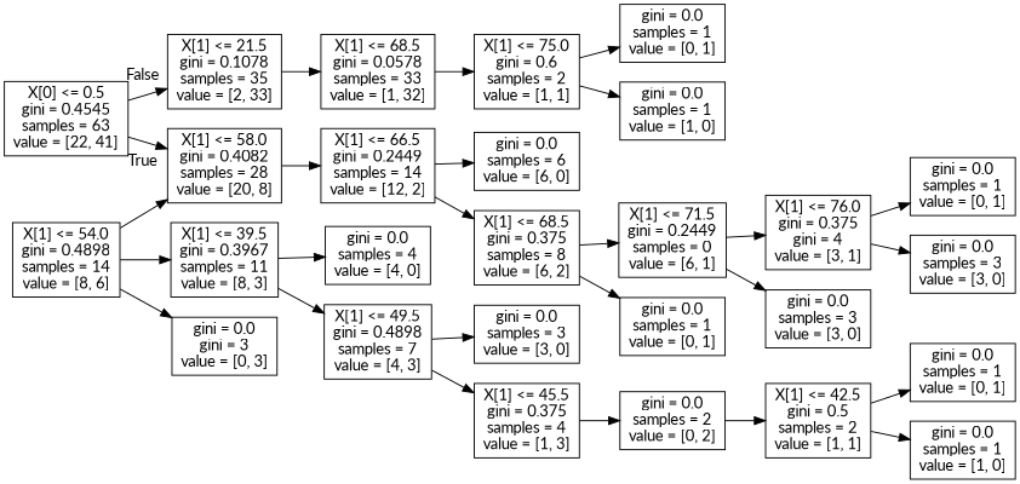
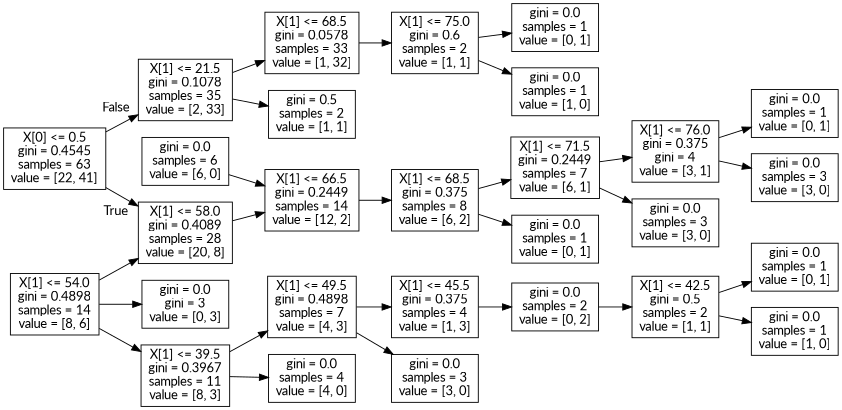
  digraph {
    fontname=Lato
    rankdir=LR
    node [fontname=Lato shape=box]
    edge [fontname=Lato]
    n1 [label="X[0] <= 0.5\ngini = 0.4545\nsamples = 63\nvalue = [22, 41]"]
-   n2 [label="X[1] <= 58.0\ngini = 0.4082\nsamples = 28\nvalue = [20, 8]"]
+   n2 [label="X[1] <= 58.0\ngini = 0.4089\nsamples = 28\nvalue = [20, 8]"]
    n3 [label="X[1] <= 21.5\ngini = 0.1078\nsamples = 35\nvalue = [2, 33]"]
    n4 [label="X[1] <= 66.5\ngini = 0.2449\nsamples = 14\nvalue = [12, 2]"]
+   n5 [label="gini = 0.5\nsamples = 2\nvalue = [1, 1]"]
    n6 [label="X[1] <= 68.5\ngini = 0.0578\nsamples = 33\nvalue = [1, 32]"]
    n7 [label="X[1] <= 54.0\ngini = 0.4898\nsamples = 14\nvalue = [8, 6]"]
    n8 [label="X[1] <= 39.5\ngini = 0.3967\nsamples = 11\nvalue = [8, 3]"]
    n9 [label="gini = 0.0\ngini = 3\nvalue = [0, 3]"]
    n10 [label="gini = 0.0\nsamples = 6\nvalue = [6, 0]"]
    n11 [label="X[1] <= 68.5\ngini = 0.375\nsamples = 8\nvalue = [6, 2]"]
    n12 [label="gini = 0.0\nsamples = 4\nvalue = [4, 0]"]
    n13 [label="X[1] <= 49.5\ngini = 0.4898\nsamples = 7\nvalue = [4, 3]"]
    n14 [label="X[1] <= 45.5\ngini = 0.375\nsamples = 4\nvalue = [1, 3]"]
    n15 [label="gini = 0.0\nsamples = 3\nvalue = [3, 0]"]
    n16 [label="gini = 0.0\nsamples = 2\nvalue = [0, 2]"]
    n17 [label="X[1] <= 42.5\ngini = 0.5\nsamples = 2\nvalue = [1, 1]"]
    n18 [label="gini = 0.0\nsamples = 1\nvalue = [0, 1]"]
    n19 [label="gini = 0.0\nsamples = 1\nvalue = [1, 0]"]
    n20 [label="gini = 0.0\nsamples = 1\nvalue = [0, 1]"]
-   n21 [label="X[1] <= 71.5\ngini = 0.2449\nsamples = 0\nvalue = [6, 1]"]
+   n21 [label="X[1] <= 71.5\ngini = 0.2449\nsamples = 7\nvalue = [6, 1]"]
    n22 [label="gini = 0.0\nsamples = 3\nvalue = [3, 0]"]
    n23 [label="X[1] <= 76.0\ngini = 0.375\ngini = 4\nvalue = [3, 1]"]
    n24 [label="gini = 0.0\nsamples = 1\nvalue = [0, 1]"]
    n25 [label="gini = 0.0\nsamples = 3\nvalue = [3, 0]"]
    n26 [label="X[1] <= 75.0\ngini = 0.6\nsamples = 2\nvalue = [1, 1]"]
    n27 [label="gini = 0.0\nsamples = 1\nvalue = [1, 0]"]
    n28 [label="gini = 0.0\nsamples = 1\nvalue = [0, 1]"]
    n1 -> n2 [headlabel=True labelangle=45 labeldistance=2.5]
    n1 -> n3 [headlabel=False labelangle=-45 labeldistance=2.5]
    n2 -> n4
+   n3 -> n5
    n3 -> n6
-   n4 -> n10
+   n10 -> n4
    n4 -> n11
    n6 -> n26
    n7 -> n2
    n7 -> n8
    n7 -> n9
    n8 -> n12
    n8 -> n13
    n11 -> n20
    n11 -> n21
    n13 -> n14
    n13 -> n15
    n14 -> n16
    n16 -> n17
    n17 -> n18
    n17 -> n19
    n21 -> n22
    n21 -> n23
    n23 -> n24
    n23 -> n25
    n26 -> n27
    n26 -> n28
  }
